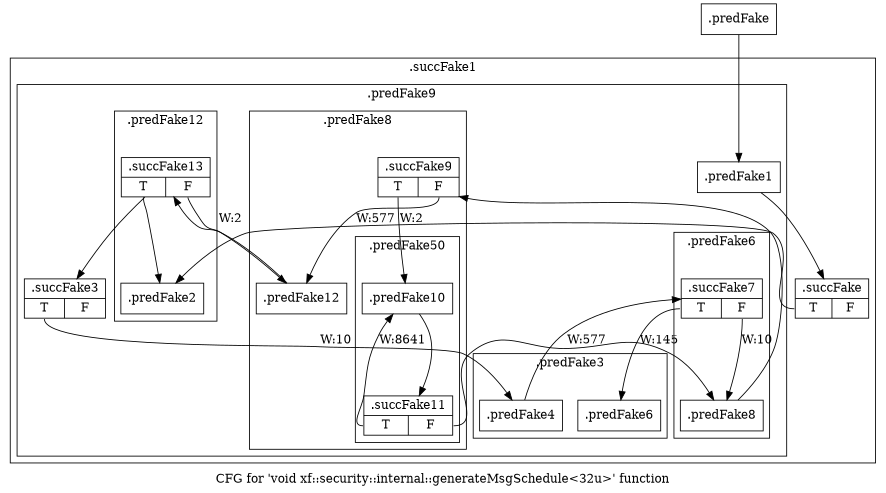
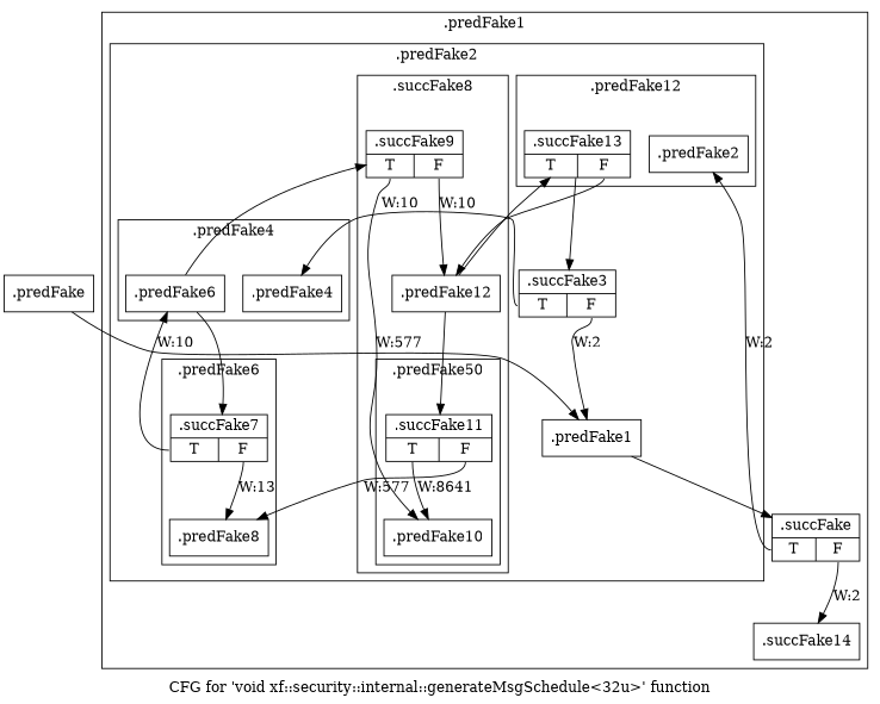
  digraph {
    label="CFG for 'void xf::security::internal::generateMsgSchedule\<32u\>' function"
    node [filename="./sha1.hpp" linenumber=408 shape=record]
    edge [execusionnum=1 filename="./sha1.hpp"]
    n1 [label="{.predFake4}" linenumber=404]
    n2 [label="{.predFake6}"]
    n3 [label="{.succFake7|{<s0>T|<s1>F}}"]
    n4 [label="{.predFake8}" linenumber=416]
    n5 [label="{.predFake10}" linenumber=419]
    n6 [label="{.succFake11|{<s0>T|<s1>F}}" linenumber=419]
    n7 [label="{.succFake9|{<s0>T|<s1>F}}" linenumber=416]
    n8 [label="{.predFake12}" linenumber=425]
    n9 [label="{.succFake13|{<s0>T|<s1>F}}" linenumber=425]
    n10 [label="{.predFake2}" linenumber=398]
    n11 [label="{.predFake1}" linenumber=393]
    n12 [label="{.succFake3|{<s0>T|<s1>F}}" linenumber=398]
    n13 [label="{.succFake|{<s0>T|<s1>F}}" linenumber=393]
+   n14 [label="{.succFake14}" linenumber=430]
    n15 [label="{.predFake}" filename="" linenumber=""]
    subgraph cluster_1 {
      invocationtime=1
-     label=".succFake1"
+     label=".predFake1"
      tripcount=1
      n13
+     n14
      subgraph cluster_2 {
        invocationtime=2
-       label=".predFake9"
+       label=".predFake2"
        tripcount=9
        n11
        n12
        subgraph cluster_3 {
          invocationtime=10
-         label=".predFake3"
+         label=".predFake4"
          tripcount=0
          n1
          n2
        }
        subgraph cluster_4 {
          invocationtime=10
          label=".predFake6"
          tripcount=144
          n3
          n4
        }
        subgraph cluster_5 {
          invocationtime=10
-         label=".predFake8"
+         label=".succFake8"
          tripcount=576
          n7
          n8
          subgraph cluster_6 {
            invocationtime=577
            label=".predFake50"
            tripcount=8640
            n5
            n6
          }
        }
        subgraph cluster_7 {
          invocationtime=10
          label=".predFake12"
          tripcount=0
          n9
          n10
        }
      }
    }
-   n1 -> n3 [execusionnum=153]
-   n3 -> n2 [execusionnum=144 label="W:145" tailport=s0]
-   n3 -> n4 [execusionnum=9 label="W:10" tailport=s1]
-   n4 -> n7 [execusionnum=585]
-   n5 -> n6 [execusionnum=9216]
+   n2 -> n3 [execusionnum=153]
+   n3 -> n2 [execusionnum=144 label="W:10" tailport=s0]
+   n3 -> n4 [execusionnum=9 label="W:13" tailport=s1]
+   n2 -> n7 [execusionnum=585]
+   n8 -> n6 [execusionnum=9216]
    n6 -> n4 [execusionnum=576 label="W:577" tailport=s1]
    n6 -> n5 [execusionnum=8640 label="W:8641" tailport=s0]
-   n7 -> n5 [execusionnum=576 label="W:2" tailport=s0]
-   n7 -> n8 [execusionnum=9 label="W:577" tailport=s1]
+   n7 -> n5 [execusionnum=576 label="W:577" tailport=s0]
+   n7 -> n8 [execusionnum=9 label="W:10" tailport=s1]
    n8 -> n9 [execusionnum=0]
    n9 -> n8 [tailport=s1 execusionnum="" filename=""]
-   n9 -> n10 [execusionnum=0 tailport=s0]
    n9 -> n12 [execusionnum=10]
    n11 -> n13 [execusionnum=2]
    n12 -> n1 [execusionnum=9 label="W:10" tailport=s0]
+   n12 -> n11 [label="W:2" tailport=s1]
    n13 -> n10 [label="W:2" tailport=s0]
+   n13 -> n14 [label="W:2" tailport=s1]
    n15 -> n11
  }
